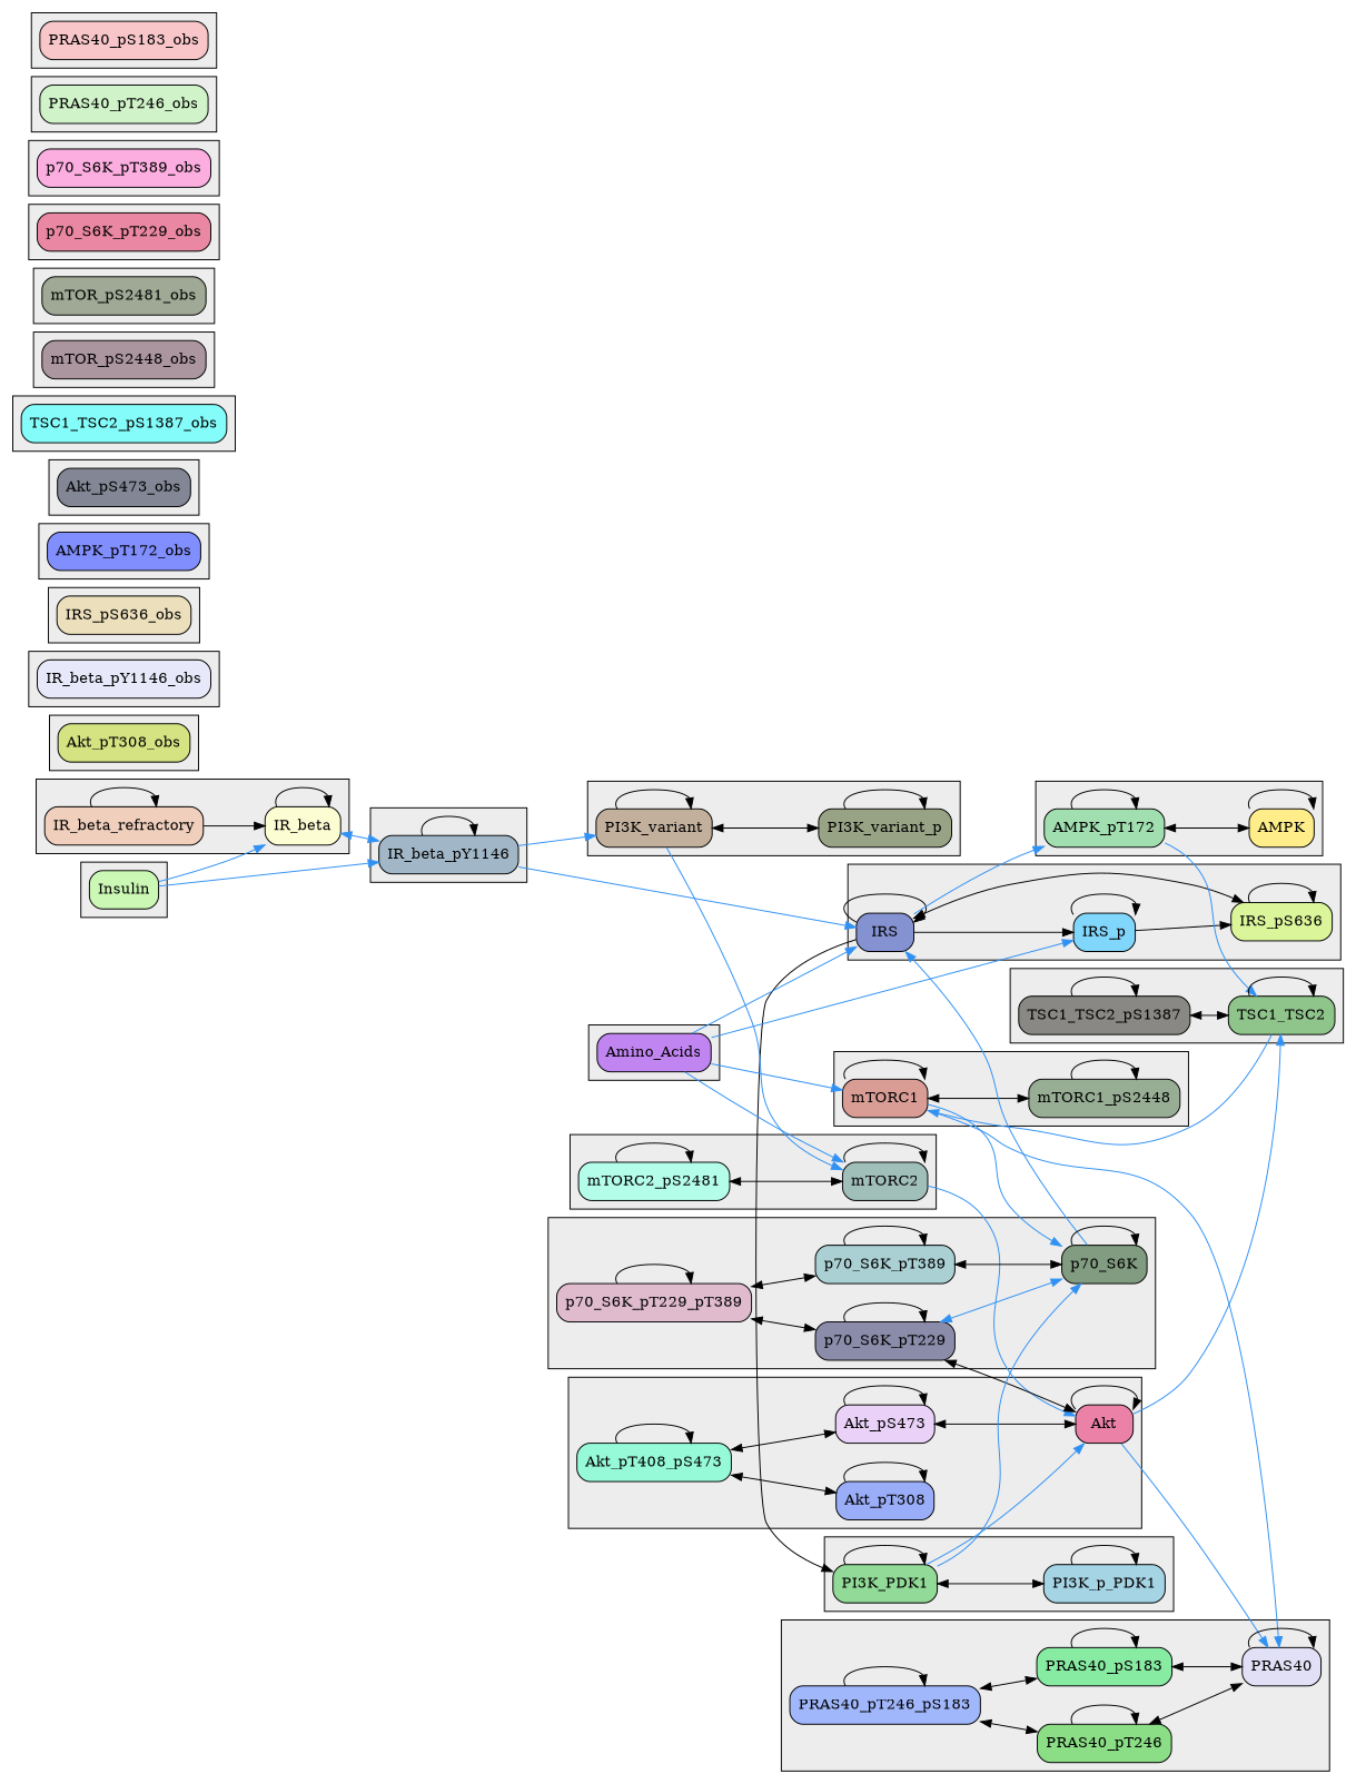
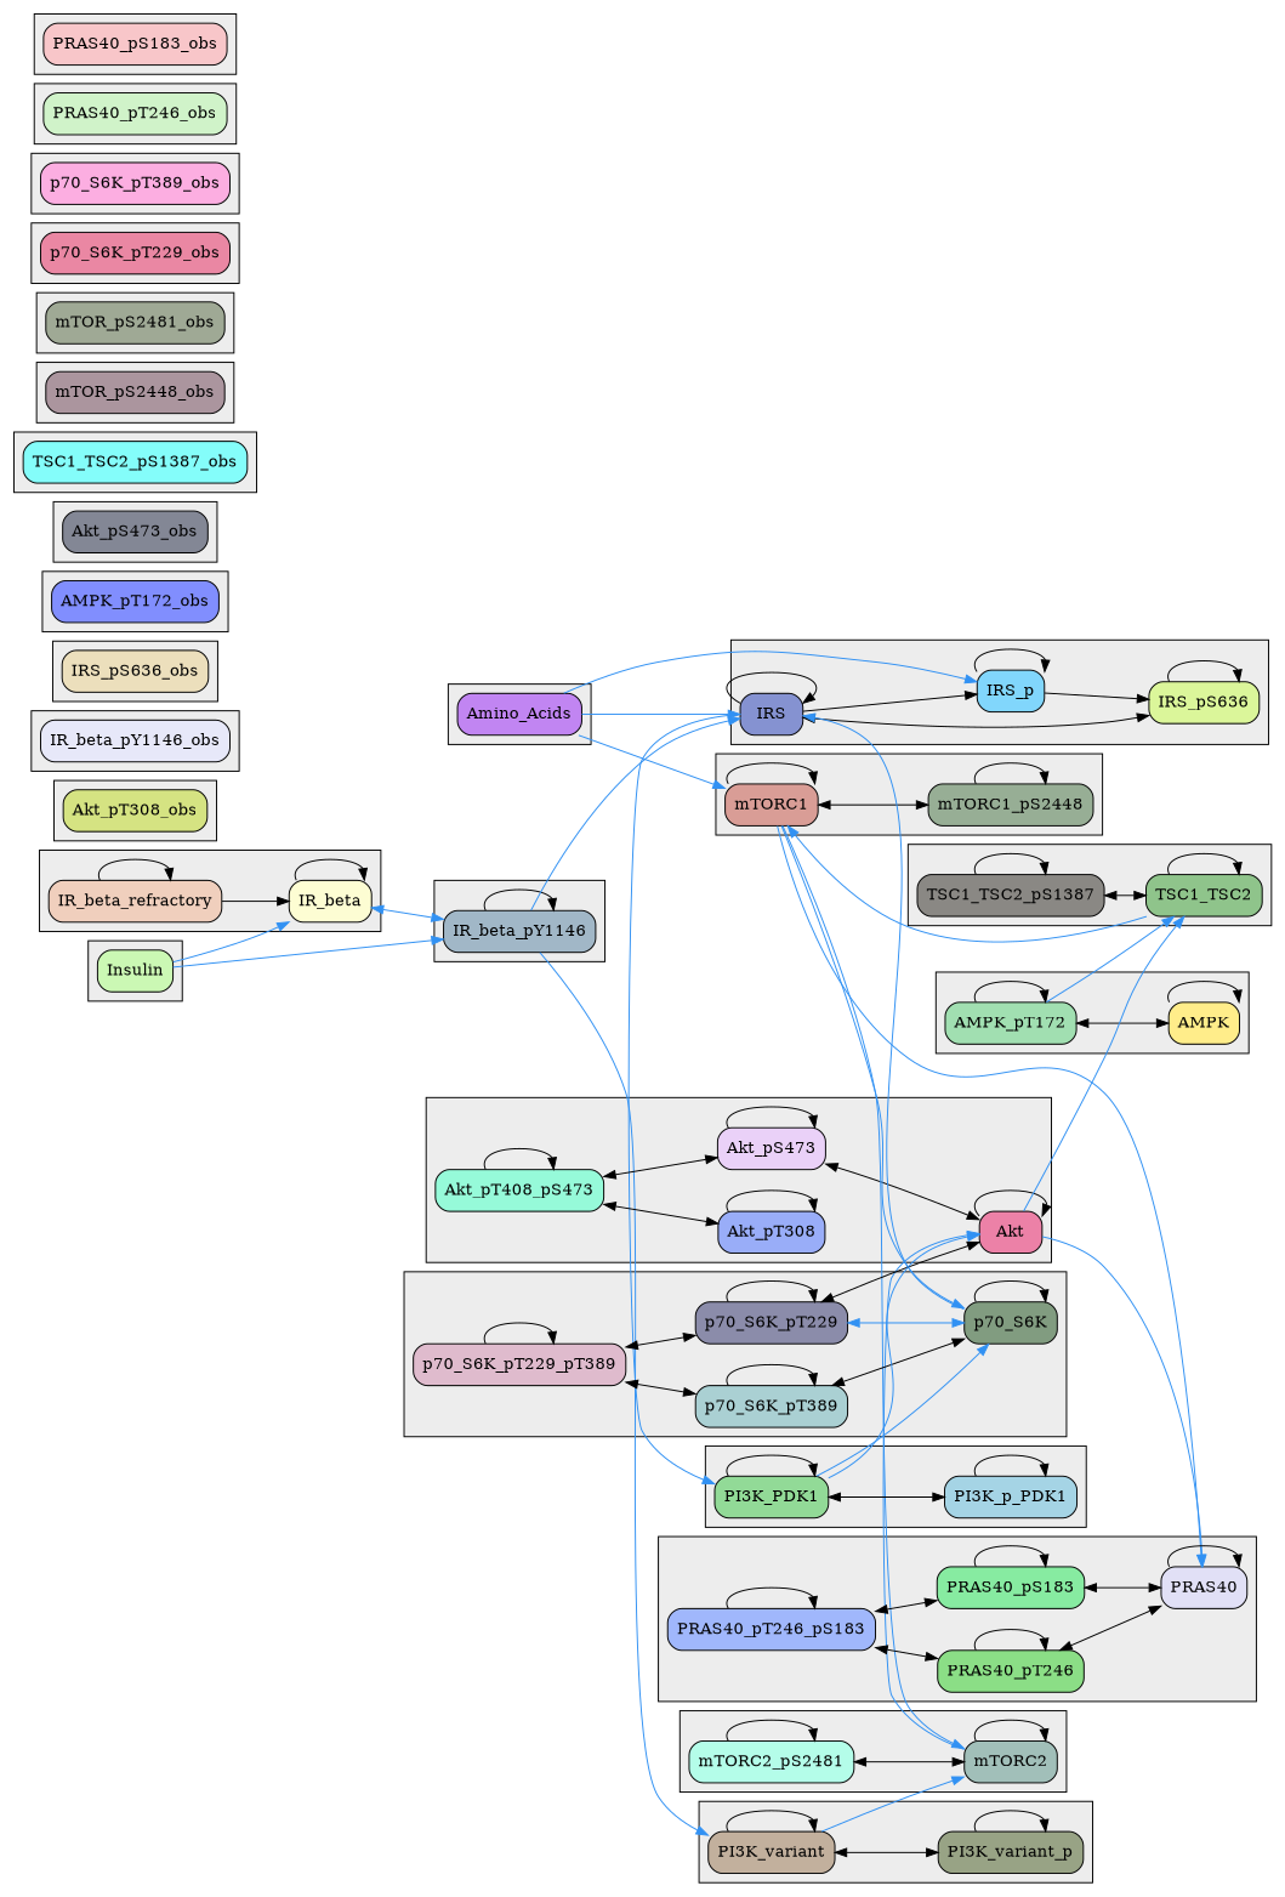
  digraph {
    compound=true
    rankdir=LR
    node [shape=rectangle style="rounded,filled"]
    IR_beta_pY1146 [fillcolor="#a1b7c7"]
    IR_beta [fillcolor="#fdfdd3"]
    IR_beta_refractory [fillcolor="#f0cfbd"]
    IRS [fillcolor="#8592d1"]
    IRS_p [fillcolor="#81d6fc"]
    IRS_pS636 [fillcolor="#dbf69a"]
    AMPK_pT172 [fillcolor="#a1dfb1"]
    AMPK [fillcolor="#ffed8a"]
    Akt [fillcolor="#ec81a7"]
    Akt_pT308 [fillcolor="#99adf8"]
    Akt_pS473 [fillcolor="#ead1f8"]
    n12 [fillcolor="#96fad9" label=Akt_pT408_pS473]
    TSC1_TSC2 [fillcolor="#8fc48b"]
    TSC1_TSC2_pS1387 [fillcolor="#8a8884"]
    mTORC1 [fillcolor="#d99d96"]
    mTORC1_pS2448 [fillcolor="#97ae95"]
    Akt_pT308_obs [fillcolor="#d5e382"]
    mTORC2 [fillcolor="#a1bfb9"]
    mTORC2_pS2481 [fillcolor="#b4fde9"]
    p70_S6K [fillcolor="#819c80"]
    p70_S6K_pT229 [fillcolor="#8b8caa"]
    p70_S6K_pT389 [fillcolor="#aad0d3"]
    p70_S6K_pT229_pT389 [fillcolor="#dfbbcd"]
    PRAS40 [fillcolor="#e1e0f6"]
    PRAS40_pT246 [fillcolor="#8bde86"]
    PRAS40_pS183 [fillcolor="#87eba1"]
    PRAS40_pT246_pS183 [fillcolor="#a0b7fc"]
    PI3K_variant [fillcolor="#c2b09d"]
    PI3K_variant_p [fillcolor="#98a385"]
    PI3K_PDK1 [fillcolor="#92da97"]
    PI3K_p_PDK1 [fillcolor="#a5d4e5"]
    Insulin [fillcolor="#cbf8b4"]
    Amino_Acids [fillcolor="#c185f2"]
    IR_beta_pY1146_obs [fillcolor="#e7e8f9"]
    IRS_pS636_obs [fillcolor="#ecdfbc"]
    AMPK_pT172_obs [fillcolor="#818efe"]
    Akt_pS473_obs [fillcolor="#838795"]
    TSC1_TSC2_pS1387_obs [fillcolor="#84fdfa"]
    mTOR_pS2448_obs [fillcolor="#ab959e"]
    mTOR_pS2481_obs [fillcolor="#9fa995"]
    p70_S6K_pT229_obs [fillcolor="#ea87a3"]
    p70_S6K_pT389_obs [fillcolor="#fcaee1"]
    PRAS40_pT246_obs [fillcolor="#d0f3c9"]
    PRAS40_pS183_obs [fillcolor="#f8c6c9"]
    subgraph cluster_1 {
      bgcolor="#ededed"
      IR_beta_pY1146
    }
    subgraph cluster_2 {
      bgcolor="#ededed"
      IR_beta
      IR_beta_refractory
    }
    subgraph cluster_3 {
      bgcolor="#ededed"
      IRS
      IRS_p
      IRS_pS636
    }
    subgraph cluster_4 {
      bgcolor="#ededed"
      AMPK_pT172
      AMPK
    }
    subgraph cluster_5 {
      bgcolor="#ededed"
      Akt
      Akt_pT308
      Akt_pS473
      n12
    }
    subgraph cluster_6 {
      bgcolor="#ededed"
      TSC1_TSC2
      TSC1_TSC2_pS1387
    }
    subgraph cluster_7 {
      bgcolor="#ededed"
      mTORC1
      mTORC1_pS2448
    }
    subgraph cluster_8 {
      bgcolor="#ededed"
      Akt_pT308_obs
    }
    subgraph cluster_9 {
      bgcolor="#ededed"
      mTORC2
      mTORC2_pS2481
    }
    subgraph cluster_10 {
      bgcolor="#ededed"
      p70_S6K
      p70_S6K_pT229
      p70_S6K_pT389
      p70_S6K_pT229_pT389
    }
    subgraph cluster_11 {
      bgcolor="#ededed"
      PRAS40
      PRAS40_pT246
      PRAS40_pS183
      PRAS40_pT246_pS183
    }
    subgraph cluster_12 {
      bgcolor="#ededed"
      PI3K_variant
      PI3K_variant_p
    }
    subgraph cluster_13 {
      bgcolor="#ededed"
      PI3K_PDK1
      PI3K_p_PDK1
    }
    subgraph cluster_14 {
      bgcolor="#ededed"
      Insulin
    }
    subgraph cluster_15 {
      bgcolor="#ededed"
      Amino_Acids
    }
    subgraph cluster_16 {
      bgcolor="#ededed"
      IR_beta_pY1146_obs
    }
    subgraph cluster_17 {
      bgcolor="#ededed"
      IRS_pS636_obs
    }
    subgraph cluster_18 {
      bgcolor="#ededed"
      AMPK_pT172_obs
    }
    subgraph cluster_19 {
      bgcolor="#ededed"
      Akt_pS473_obs
    }
    subgraph cluster_20 {
      bgcolor="#ededed"
      TSC1_TSC2_pS1387_obs
    }
    subgraph cluster_21 {
      bgcolor="#ededed"
      mTOR_pS2448_obs
    }
    subgraph cluster_22 {
      bgcolor="#ededed"
      mTOR_pS2481_obs
    }
    subgraph cluster_23 {
      bgcolor="#ededed"
      p70_S6K_pT229_obs
    }
    subgraph cluster_24 {
      bgcolor="#ededed"
      p70_S6K_pT389_obs
    }
    subgraph cluster_25 {
      bgcolor="#ededed"
      PRAS40_pT246_obs
    }
    subgraph cluster_26 {
      bgcolor="#ededed"
      PRAS40_pS183_obs
    }
    IR_beta_pY1146 -> IR_beta_pY1146
    IR_beta_pY1146 -> IRS [color="#3191f3"]
    IR_beta_pY1146 -> PI3K_variant [color="#3191f3"]
    IR_beta -> IR_beta_pY1146 [color="#3191f3" dir=both]
    IR_beta -> IR_beta
    IR_beta_refractory -> IR_beta
    IR_beta_refractory -> IR_beta_refractory
    IRS -> IRS
    IRS -> IRS_p
-   IRS -> AMPK_pT172 [color="#3191f3"]
-   IRS -> PI3K_PDK1 [color=black]
+   IRS -> PI3K_PDK1 [color="#3191f3"]
    IRS_p -> IRS_p
    IRS_p -> IRS_pS636
    IRS_pS636 -> IRS [dir=both]
    IRS_pS636 -> IRS_pS636
    AMPK_pT172 -> AMPK_pT172
    AMPK_pT172 -> AMPK [dir=both]
    AMPK_pT172 -> TSC1_TSC2 [color="#3191f3"]
    AMPK -> AMPK
    Akt -> Akt
    Akt -> TSC1_TSC2 [color="#3191f3"]
    Akt -> PRAS40 [color="#3191f3"]
    Akt_pT308 -> Akt_pT308
    Akt_pS473 -> Akt [dir=both]
    Akt_pS473 -> Akt_pS473
    n12 -> Akt_pT308 [dir=both]
    n12 -> Akt_pS473 [dir=both]
    n12 -> n12
    TSC1_TSC2 -> TSC1_TSC2
    TSC1_TSC2 -> mTORC1 [color="#3191f3"]
    TSC1_TSC2_pS1387 -> TSC1_TSC2 [dir=both]
    TSC1_TSC2_pS1387 -> TSC1_TSC2_pS1387
    mTORC1 -> mTORC1
    mTORC1 -> mTORC1_pS2448 [dir=both]
    mTORC1 -> p70_S6K [color="#3191f3"]
    mTORC1 -> PRAS40 [color="#3191f3"]
    mTORC1_pS2448 -> mTORC1_pS2448
    mTORC2 -> Akt [color="#3191f3"]
    mTORC2 -> mTORC2
    mTORC2_pS2481 -> mTORC2 [dir=both]
    mTORC2_pS2481 -> mTORC2_pS2481
    p70_S6K -> IRS [color="#3191f3"]
    p70_S6K -> p70_S6K
    p70_S6K_pT229 -> Akt [dir=both]
    p70_S6K_pT229 -> p70_S6K [color="#3191f3" dir=both]
    p70_S6K_pT229 -> p70_S6K_pT229
    p70_S6K_pT389 -> p70_S6K [dir=both]
    p70_S6K_pT389 -> p70_S6K_pT389
    p70_S6K_pT229_pT389 -> p70_S6K_pT229 [dir=both]
    p70_S6K_pT229_pT389 -> p70_S6K_pT389 [dir=both]
    p70_S6K_pT229_pT389 -> p70_S6K_pT229_pT389
    PRAS40 -> PRAS40
    PRAS40_pT246 -> PRAS40 [dir=both]
    PRAS40_pT246 -> PRAS40_pT246
    PRAS40_pS183 -> PRAS40 [dir=both]
    PRAS40_pS183 -> PRAS40_pS183
    PRAS40_pT246_pS183 -> PRAS40_pT246 [dir=both]
    PRAS40_pT246_pS183 -> PRAS40_pS183 [dir=both]
    PRAS40_pT246_pS183 -> PRAS40_pT246_pS183
    PI3K_variant -> mTORC2 [color="#3191f3"]
    PI3K_variant -> PI3K_variant
    PI3K_variant -> PI3K_variant_p [dir=both]
    PI3K_variant_p -> PI3K_variant_p
    PI3K_PDK1 -> Akt [color="#3191f3"]
    PI3K_PDK1 -> p70_S6K [color="#3191f3"]
    PI3K_PDK1 -> PI3K_PDK1
    PI3K_PDK1 -> PI3K_p_PDK1 [dir=both]
    PI3K_p_PDK1 -> PI3K_p_PDK1
    Insulin -> IR_beta_pY1146 [color="#3191f3"]
    Insulin -> IR_beta [color="#3191f3"]
    Amino_Acids -> IRS [color="#3191f3"]
    Amino_Acids -> IRS_p [color="#3191f3"]
    Amino_Acids -> mTORC1 [color="#3191f3"]
-   Amino_Acids -> mTORC2 [color="#3191f3"]
+   mTORC1 -> mTORC2 [color="#3191f3"]
  }
